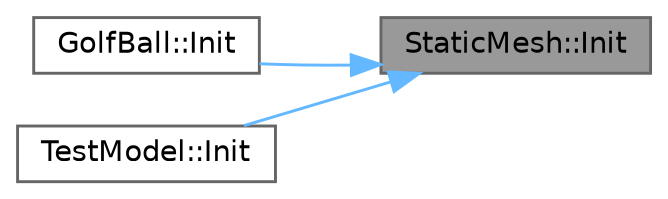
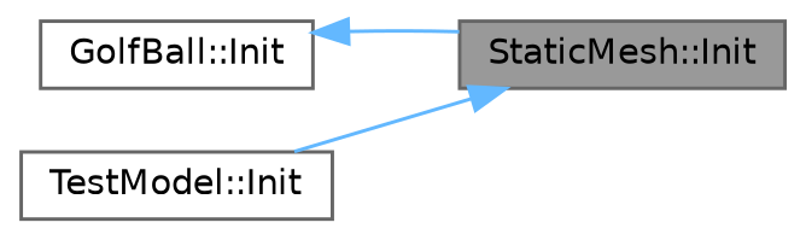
  digraph {
    rankdir=RL
    node [color=grey40 fillcolor=white fontname=Helvetica fontsize=10 shape=box style=filled]
    edge [color=steelblue1 dir=back fontname=Helvetica fontsize=10 labelfontname=Helvetica labelfontsize=10 style=solid]
    n1 [color=gray40 fillcolor=grey60 fontcolor=black height=0.2 label="StaticMesh::Init" width=0.4]
    n2 [height=0.2 label="GolfBall::Init" width=0.4]
    n3 [height=0.2 label="TestModel::Init" width=0.4]
-   n1 -> n2
+   n2 -> n1
    n1 -> n3
  }
